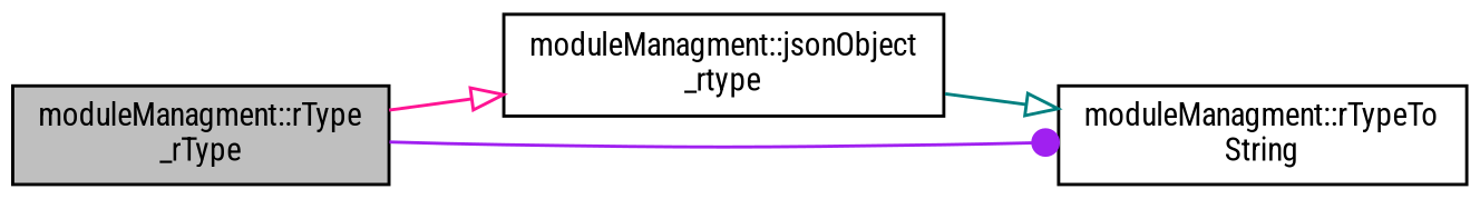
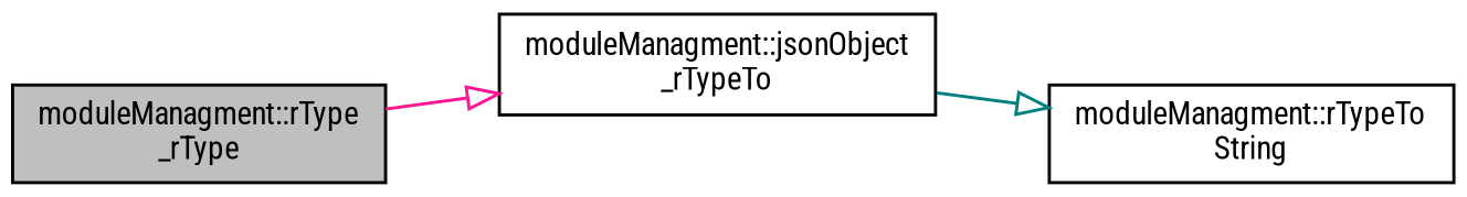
  digraph {
    fontname="Roboto Condensed"
    rankdir=LR
    node [color=black fillcolor=white fontname="Roboto Condensed" fontsize=10 shape=record style=filled]
    edge [arrowhead=onormal fontname="Roboto Condensed" fontsize=10 labelfontname=Helvetica labelfontsize=10 style=solid]
    n1 [fillcolor=grey75 fontcolor=black height=0.2 label="moduleManagment::rType\l_rType" width=0.4]
-   n2 [height=0.2 label="moduleManagment::jsonObject\l_rtype" width=0.4]
+   n2 [height=0.2 label="moduleManagment::jsonObject\l_rTypeTo" width=0.4]
    n3 [height=0.2 label="moduleManagment::rTypeTo\lString" width=0.4]
    n1 -> n2 [color=deeppink]
-   n1 -> n3 [arrowhead=dot color=purple]
    n2 -> n3 [color=teal]
  }
